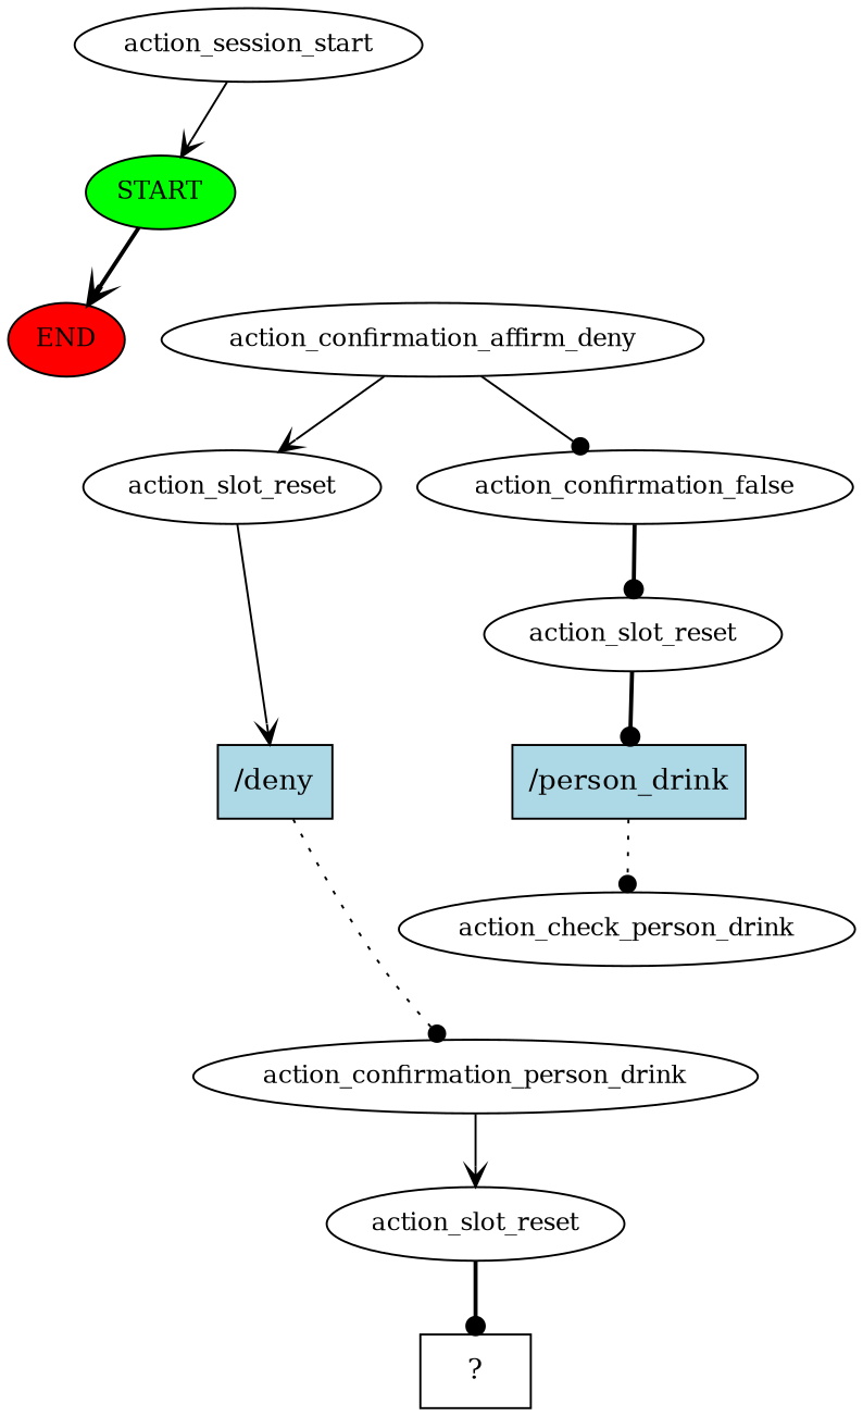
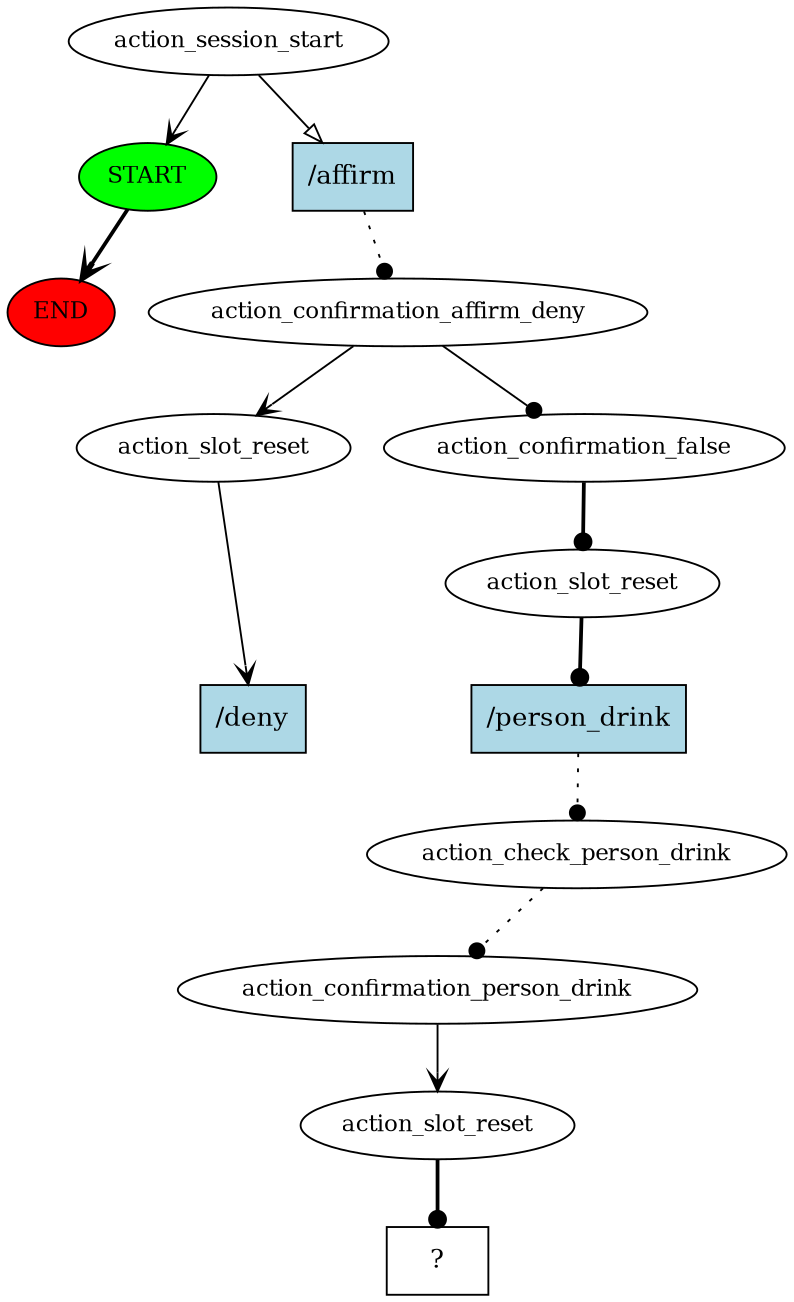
  digraph {
    node [fontsize=12]
    edge [arrowhead=dot style=solid]
    n1 [fillcolor=green label=START style=filled]
    n2 [fillcolor=red label=END style=filled]
    n3 [label=action_session_start]
+   n4 [fillcolor=lightblue label="/affirm" shape=rect style=filled fontsize=""]
    n5 [label=action_confirmation_affirm_deny]
    n6 [label=action_slot_reset]
    n7 [label=action_confirmation_false]
    n8 [fillcolor=lightblue label="/deny" shape=rect style=filled fontsize=""]
    n9 [label=action_slot_reset]
    n10 [fillcolor=lightblue label="/person_drink" shape=rect style=filled fontsize=""]
    n11 [label=action_check_person_drink]
    n12 [label=action_confirmation_person_drink]
    n13 [label=action_slot_reset]
    n14 [label="  ?  " shape=rect fontsize=""]
    n1 -> n2 [arrowhead=vee style=bold]
    n3 -> n1 [arrowhead=vee]
+   n3 -> n4 [arrowhead=onormal]
+   n4 -> n5 [style=dotted]
    n5 -> n6 [arrowhead=vee]
    n5 -> n7
    n6 -> n8 [arrowhead=vee]
    n7 -> n9 [style=bold]
    n9 -> n10 [style=bold]
    n10 -> n11 [style=dotted]
-   n8 -> n12 [style=dotted]
+   n11 -> n12 [style=dotted]
    n12 -> n13 [arrowhead=vee]
    n13 -> n14 [style=bold]
  }
